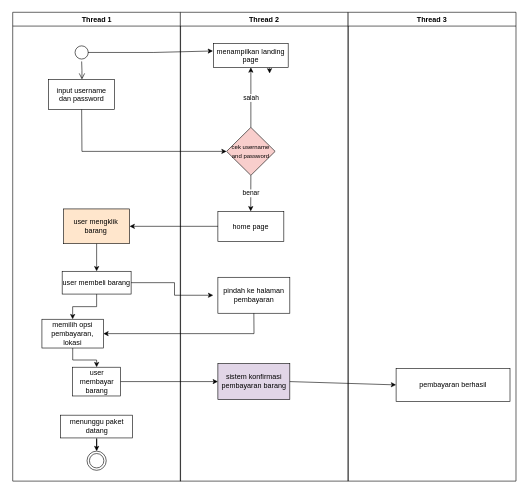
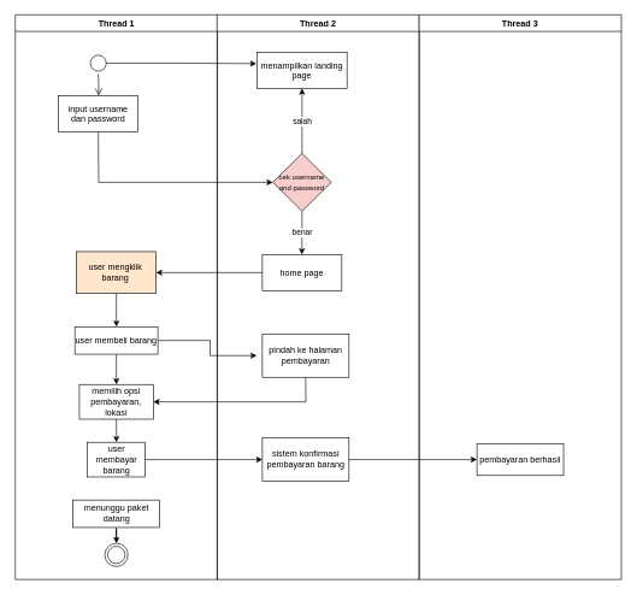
  <mxCell id="0" />
  <mxCell id="1" parent="0" />
  <mxCell id="2" value="Thread 1" style="swimlane;whiteSpace=wrap" parent="1" vertex="1"><mxGeometry x="20.5" y="20" width="280" height="782" as="geometry" /></mxCell>
  <mxCell id="3" value="" style="ellipse;shape=startState;" parent="2" vertex="1"><mxGeometry x="100" y="52" width="30" height="30" as="geometry" /></mxCell>
  <mxCell id="4" value="" style="edgeStyle=elbowEdgeStyle;elbow=horizontal;verticalAlign=bottom;endArrow=open;endSize=8;endFill=1;rounded=0" parent="2" source="3" target="5" edge="1"><mxGeometry x="100" y="40" as="geometry"><mxPoint x="115" y="110" as="targetPoint" /></mxGeometry></mxCell>
  <mxCell id="5" value="input username&#10;dan password" style="" parent="2" vertex="1"><mxGeometry x="60" y="112" width="110" height="50" as="geometry" /></mxCell>
  <mxCell id="6" value="user mengklik&amp;nbsp;&lt;div&gt;barang&amp;nbsp;&lt;/div&gt;" style="rounded=0;whiteSpace=wrap;html=1;fillColor=#ffe6cc;" parent="2" vertex="1"><mxGeometry x="85" y="328" width="110" height="58" as="geometry" /></mxCell>
  <mxCell id="7" style="edgeStyle=orthogonalEdgeStyle;rounded=0;orthogonalLoop=1;jettySize=auto;html=1;entryX=0.5;entryY=0;entryDx=0;entryDy=0;" parent="2" source="8" target="11" edge="1"><mxGeometry relative="1" as="geometry" /></mxCell>
  <mxCell id="8" value="user membeli barang" style="rounded=0;whiteSpace=wrap;html=1;" parent="2" vertex="1"><mxGeometry x="82.5" y="432" width="115" height="38" as="geometry" /></mxCell>
  <mxCell id="9" value="" style="endArrow=classic;html=1;rounded=0;exitX=0.5;exitY=1;exitDx=0;exitDy=0;entryX=0.5;entryY=0;entryDx=0;entryDy=0;" parent="2" source="6" target="8" edge="1"><mxGeometry width="50" height="50" relative="1" as="geometry"><mxPoint x="305.5" y="432" as="sourcePoint" /><mxPoint x="355.5" y="382" as="targetPoint" /></mxGeometry></mxCell>
  <mxCell id="10" style="edgeStyle=orthogonalEdgeStyle;rounded=0;orthogonalLoop=1;jettySize=auto;html=1;entryX=0.5;entryY=0;entryDx=0;entryDy=0;" parent="2" source="11" target="12" edge="1"><mxGeometry relative="1" as="geometry" /></mxCell>
- <mxCell id="11" value="memilih opsi&lt;div&gt;pembayaran,&lt;/div&gt;&lt;div&gt;lokasi&lt;/div&gt;" style="rounded=0;whiteSpace=wrap;html=1;" parent="2" vertex="1"><mxGeometry x="48.75" y="512" width="102.5" height="48" as="geometry" /></mxCell>
+ <mxCell id="11" value="memilih opsi&lt;div&gt;pembayaran,&lt;/div&gt;&lt;div&gt;lokasi&lt;/div&gt;" style="rounded=0;whiteSpace=wrap;html=1;" parent="2" vertex="1"><mxGeometry x="88.75" y="512" width="102.5" height="48" as="geometry" /></mxCell>
  <mxCell id="12" value="user membayar&lt;div&gt;barang&lt;/div&gt;" style="rounded=0;whiteSpace=wrap;html=1;" parent="2" vertex="1"><mxGeometry x="100" y="592" width="80" height="48" as="geometry" /></mxCell>
  <mxCell id="13" style="edgeStyle=orthogonalEdgeStyle;rounded=0;orthogonalLoop=1;jettySize=auto;html=1;entryX=0.5;entryY=0;entryDx=0;entryDy=0;" parent="2" source="14" target="15" edge="1"><mxGeometry relative="1" as="geometry" /></mxCell>
  <mxCell id="14" value="menunggu paket datang" style="rounded=0;whiteSpace=wrap;html=1;" parent="2" vertex="1"><mxGeometry x="80" y="672" width="120" height="38" as="geometry" /></mxCell>
  <mxCell id="15" value="" style="ellipse;shape=doubleEllipse;whiteSpace=wrap;html=1;aspect=fixed;" parent="2" vertex="1"><mxGeometry x="124" y="732" width="32" height="32" as="geometry" /></mxCell>
  <mxCell id="16" value="Thread 2" style="swimlane;whiteSpace=wrap" parent="1" vertex="1"><mxGeometry x="300" y="20" width="280" height="782" as="geometry" /></mxCell>
  <mxCell id="17" style="edgeStyle=orthogonalEdgeStyle;rounded=0;orthogonalLoop=1;jettySize=auto;html=1;exitX=0.75;exitY=1;exitDx=0;exitDy=0;" parent="16" source="18" edge="1"><mxGeometry relative="1" as="geometry"><mxPoint x="149.052" y="102" as="targetPoint" /></mxGeometry></mxCell>
- <mxCell id="18" value="menampilkan landing&#10;page" style="" parent="16" vertex="1"><mxGeometry x="55.5" y="52" width="124.5" height="40" as="geometry" /></mxCell>
+ <mxCell id="18" value="menampilkan landing&#10;page" style="" parent="16" vertex="1"><mxGeometry x="55.5" y="52" width="124.5" height="50" as="geometry" /></mxCell>
  <mxCell id="19" value="home page" style="" parent="16" vertex="1"><mxGeometry x="62.75" y="332" width="110" height="50" as="geometry" /></mxCell>
  <mxCell id="20" value="&lt;font style=&quot;font-size: 10px;&quot;&gt;cek username and password&lt;/font&gt;" style="rhombus;whiteSpace=wrap;html=1;fillColor=#f8cecc;" parent="16" vertex="1"><mxGeometry x="77.25" y="192" width="81" height="80" as="geometry" /></mxCell>
  <mxCell id="21" value="" style="endArrow=classic;html=1;rounded=0;entryX=0.5;entryY=1;entryDx=0;entryDy=0;exitX=0.5;exitY=0;exitDx=0;exitDy=0;" parent="16" source="20" target="18" edge="1"><mxGeometry relative="1" as="geometry"><mxPoint x="-14.5" y="252" as="sourcePoint" /><mxPoint x="85.5" y="252" as="targetPoint" /></mxGeometry></mxCell>
  <mxCell id="22" value="salah" style="edgeLabel;resizable=0;html=1;;align=center;verticalAlign=middle;" parent="21" connectable="0" vertex="1"><mxGeometry relative="1" as="geometry" /></mxCell>
  <mxCell id="23" value="" style="endArrow=classic;html=1;rounded=0;exitX=0.5;exitY=1;exitDx=0;exitDy=0;" parent="16" source="20" edge="1"><mxGeometry relative="1" as="geometry"><mxPoint x="45.5" y="282" as="sourcePoint" /><mxPoint x="117.5" y="332" as="targetPoint" /></mxGeometry></mxCell>
  <mxCell id="24" value="benar" style="edgeLabel;resizable=0;html=1;;align=center;verticalAlign=middle;" parent="23" connectable="0" vertex="1"><mxGeometry relative="1" as="geometry" /></mxCell>
  <mxCell id="25" value="pindah ke halaman pembayaran" style="rounded=0;whiteSpace=wrap;html=1;" parent="16" vertex="1"><mxGeometry x="62.75" y="442" width="120" height="60" as="geometry" /></mxCell>
- <mxCell id="26" value="sistem konfirmasi&lt;div&gt;pembayaran barang&lt;/div&gt;" style="rounded=0;whiteSpace=wrap;html=1;fillColor=#e1d5e7;" parent="16" vertex="1"><mxGeometry x="62.75" y="586" width="120" height="60" as="geometry" /></mxCell>
+ <mxCell id="26" value="sistem konfirmasi&lt;div&gt;pembayaran barang&lt;/div&gt;" style="rounded=0;whiteSpace=wrap;html=1;" parent="16" vertex="1"><mxGeometry x="62.75" y="586" width="120" height="60" as="geometry" /></mxCell>
  <mxCell id="27" value="Thread 3" style="swimlane;whiteSpace=wrap" parent="1" vertex="1"><mxGeometry x="580" y="20" width="280" height="782" as="geometry" /></mxCell>
- <mxCell id="28" value="pembayaran berhasil" style="rounded=0;whiteSpace=wrap;html=1;" parent="27" vertex="1"><mxGeometry x="80" y="594" width="190" height="55" as="geometry" /></mxCell>
+ <mxCell id="28" value="pembayaran berhasil" style="rounded=0;whiteSpace=wrap;html=1;" parent="27" vertex="1"><mxGeometry x="80" y="594" width="120" height="44" as="geometry" /></mxCell>
  <mxCell id="29" value="" style="endArrow=classic;html=1;rounded=0;exitX=0.85;exitY=0.5;exitDx=0;exitDy=0;exitPerimeter=0;entryX=-0.008;entryY=0.313;entryDx=0;entryDy=0;entryPerimeter=0;" parent="1" source="3" target="18" edge="1"><mxGeometry width="50" height="50" relative="1" as="geometry"><mxPoint x="156" y="82" as="sourcePoint" /><mxPoint x="356" y="82" as="targetPoint" /><Array as="points"><mxPoint x="256" y="87" /></Array></mxGeometry></mxCell>
  <mxCell id="30" value="" style="endArrow=classic;html=1;rounded=0;exitX=0.5;exitY=1;exitDx=0;exitDy=0;entryX=0;entryY=0.5;entryDx=0;entryDy=0;" parent="1" source="5" target="20" edge="1"><mxGeometry width="50" height="50" relative="1" as="geometry"><mxPoint x="246" y="272" as="sourcePoint" /><mxPoint x="296" y="222" as="targetPoint" /><Array as="points"><mxPoint x="136" y="252" /></Array></mxGeometry></mxCell>
  <mxCell id="31" value="" style="endArrow=classic;html=1;rounded=0;entryX=1;entryY=0.5;entryDx=0;entryDy=0;" parent="1" target="6" edge="1"><mxGeometry width="50" height="50" relative="1" as="geometry"><mxPoint x="363" y="377" as="sourcePoint" /><mxPoint x="266" y="377" as="targetPoint" /></mxGeometry></mxCell>
  <mxCell id="32" style="edgeStyle=orthogonalEdgeStyle;rounded=0;orthogonalLoop=1;jettySize=auto;html=1;entryX=-0.065;entryY=0.5;entryDx=0;entryDy=0;entryPerimeter=0;" parent="1" source="8" target="25" edge="1"><mxGeometry relative="1" as="geometry" /></mxCell>
  <mxCell id="33" value="" style="endArrow=classic;html=1;rounded=0;exitX=0.5;exitY=1;exitDx=0;exitDy=0;entryX=1;entryY=0.5;entryDx=0;entryDy=0;" parent="1" source="25" target="11" edge="1"><mxGeometry width="50" height="50" relative="1" as="geometry"><mxPoint x="286" y="552" as="sourcePoint" /><mxPoint x="336" y="502" as="targetPoint" /><Array as="points"><mxPoint x="423" y="556" /></Array></mxGeometry></mxCell>
  <mxCell id="34" value="" style="endArrow=classic;html=1;rounded=0;entryX=0;entryY=0.5;entryDx=0;entryDy=0;exitX=1;exitY=0.5;exitDx=0;exitDy=0;" parent="1" source="26" target="28" edge="1"><mxGeometry width="50" height="50" relative="1" as="geometry"><mxPoint x="446" y="642" as="sourcePoint" /><mxPoint x="496" y="592" as="targetPoint" /></mxGeometry></mxCell>
  <mxCell id="35" value="" style="endArrow=classic;html=1;rounded=0;exitX=1;exitY=0.5;exitDx=0;exitDy=0;entryX=0;entryY=0.5;entryDx=0;entryDy=0;" parent="1" source="12" target="26" edge="1"><mxGeometry width="50" height="50" relative="1" as="geometry"><mxPoint x="446" y="642" as="sourcePoint" /><mxPoint x="496" y="592" as="targetPoint" /></mxGeometry></mxCell>
